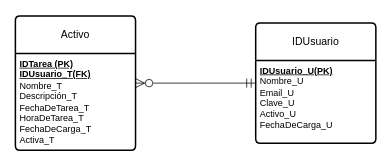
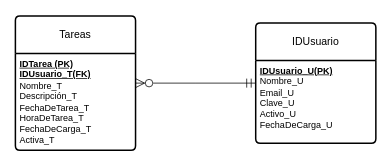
  <mxCell id="0" />
  <mxCell id="1" parent="0" />
- <mxCell id="2" value="Activo" style="swimlane;childLayout=stackLayout;horizontal=1;startSize=50;horizontalStack=0;rounded=1;fontSize=14;fontStyle=0;strokeWidth=2;resizeParent=0;resizeLast=1;shadow=0;dashed=0;align=center;arcSize=4;whiteSpace=wrap;html=1;" vertex="1" parent="1"><mxGeometry x="20" y="20.5" width="160" height="179" as="geometry" /></mxCell>
+ <mxCell id="2" value="Tareas" style="swimlane;childLayout=stackLayout;horizontal=1;startSize=50;horizontalStack=0;rounded=1;fontSize=14;fontStyle=0;strokeWidth=2;resizeParent=0;resizeLast=1;shadow=0;dashed=0;align=center;arcSize=4;whiteSpace=wrap;html=1;" vertex="1" parent="1"><mxGeometry x="20" y="20.5" width="160" height="179" as="geometry" /></mxCell>
  <mxCell id="3" value="&lt;b&gt;&lt;u&gt;IDTarea (PK)&lt;br&gt;IDUsuario_T(FK)&lt;/u&gt;&lt;/b&gt;&lt;br&gt;Nombre_T&lt;br&gt;Descripción_T&lt;br&gt;FechaDeTarea_T&lt;br&gt;HoraDeTarea_T&lt;br&gt;FechaDeCarga_T&lt;br&gt;Activa_T" style="align=left;strokeColor=none;fillColor=none;spacingLeft=4;fontSize=12;verticalAlign=top;resizable=0;rotatable=0;part=1;html=1;" vertex="1" parent="2"><mxGeometry y="50" width="160" height="129" as="geometry" /></mxCell>
  <mxCell id="4" style="edgeStyle=orthogonalEdgeStyle;rounded=0;orthogonalLoop=1;jettySize=auto;html=1;endArrow=ERzeroToMany;endFill=0;endSize=10;startSize=10;startArrow=ERmandOne;startFill=0;" edge="1" parent="1" source="5"><mxGeometry relative="1" as="geometry"><mxPoint x="180" y="110" as="targetPoint" /></mxGeometry></mxCell>
  <mxCell id="5" value="IDUsuario" style="swimlane;childLayout=stackLayout;horizontal=1;startSize=50;horizontalStack=0;rounded=1;fontSize=14;fontStyle=0;strokeWidth=2;resizeParent=0;resizeLast=1;shadow=0;dashed=0;align=center;arcSize=4;whiteSpace=wrap;html=1;" vertex="1" parent="1"><mxGeometry x="340" y="30" width="160" height="160" as="geometry" /></mxCell>
  <mxCell id="6" value="&lt;b&gt;&lt;u&gt;IDUsuario_U(PK)&lt;br&gt;&lt;/u&gt;&lt;/b&gt;Nombre_U&lt;br&gt;Email_U&lt;br&gt;Clave_U&lt;br&gt;Activo_U&lt;br&gt;FechaDeCarga_U" style="align=left;strokeColor=none;fillColor=none;spacingLeft=4;fontSize=12;verticalAlign=top;resizable=0;rotatable=0;part=1;html=1;" vertex="1" parent="5"><mxGeometry y="50" width="160" height="110" as="geometry" /></mxCell>
